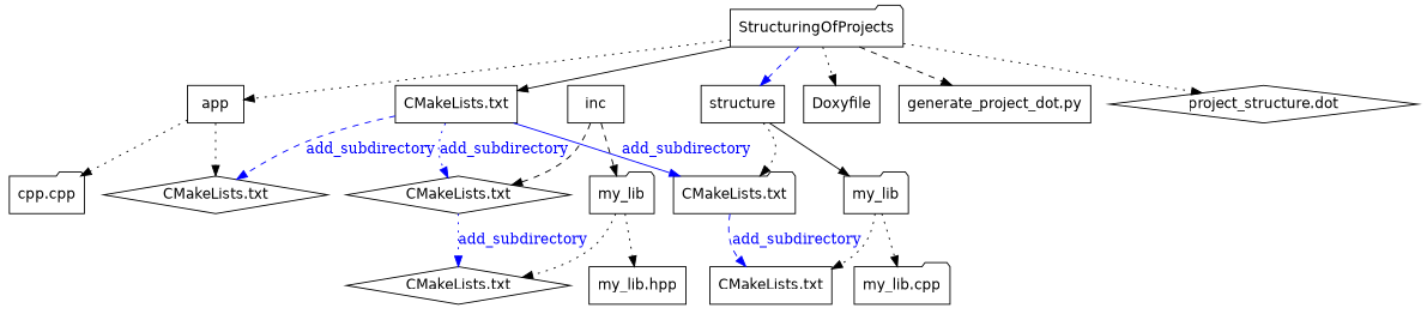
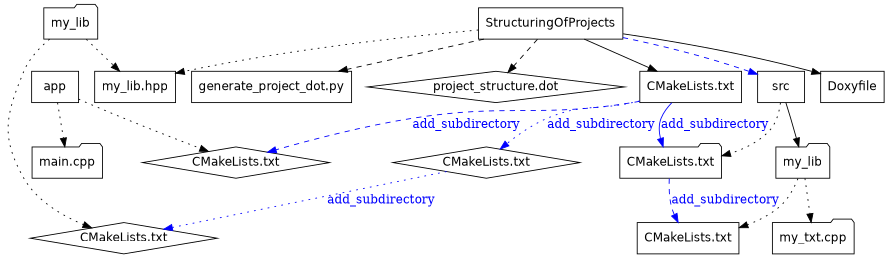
  digraph {
    node [fontname=Helvetica shape=box]
    edge [arrowhead=normal style=dotted]
-   n1 [label=StructuringOfProjects shape=folder]
+   n1 [label=StructuringOfProjects]
    n2 [label="CMakeLists.txt"]
    n3 [label=Doxyfile]
    n4 [label=app]
    n5 [label="generate_project_dot.py"]
    n6 [label="project_structure.dot" shape=diamond]
-   n7 [label=structure]
+   n7 [label=src]
    n8 [label="CMakeLists.txt" shape=diamond]
    n9 [label="CMakeLists.txt" shape=diamond]
    n10 [label="CMakeLists.txt" shape=folder]
-   n11 [label="cpp.cpp" shape=folder]
-   n12 [label=inc]
+   n11 [label="main.cpp" shape=folder]
    n13 [label=my_lib shape=folder]
    n14 [label=my_lib shape=folder]
    n15 [label="CMakeLists.txt" shape=diamond]
    n16 [label="CMakeLists.txt"]
    n17 [label="my_lib.hpp"]
-   n18 [label="my_lib.cpp" shape=folder]
+   n18 [label="my_txt.cpp" shape=folder]
    n1 -> n2 [style=solid]
-   n1 -> n3
-   n1 -> n4
+   n1 -> n3 [style=solid]
+   n1 -> n17
    n1 -> n5 [style=dashed]
-   n1 -> n6
+   n1 -> n6 [style=dashed]
    n1 -> n7 [color=blue style=dashed]
    n2 -> n8 [color=blue fontcolor=blue label=add_subdirectory style=dashed]
    n2 -> n9 [color=blue fontcolor=blue label=add_subdirectory]
    n2 -> n10 [color=blue fontcolor=blue label=add_subdirectory style=solid]
    n4 -> n8
    n4 -> n11
    n7 -> n10
    n7 -> n14 [style=solid]
    n9 -> n15 [color=blue fontcolor=blue label=add_subdirectory]
    n10 -> n16 [color=blue fontcolor=blue label=add_subdirectory style=dashed]
-   n12 -> n9 [style=dashed]
-   n12 -> n13 [style=dashed]
    n13 -> n15
    n13 -> n17
    n14 -> n16
    n14 -> n18
  }
